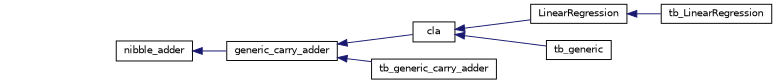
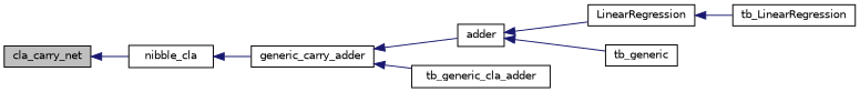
  digraph {
    rankdir=LR
    node [color=black fillcolor=white fontname=Helvetica fontsize=10 shape=record style=filled]
    edge [color=midnightblue dir=back fontname=Helvetica fontsize=10 labelfontname=Helvetica labelfontsize=10 style=solid]
-   n2 [height=0.2 label=nibble_adder width=0.4]
+   n1 [fillcolor=grey75 fontcolor=black height=0.2 label=cla_carry_net width=0.4]
+   n2 [height=0.2 label=nibble_cla width=0.4]
    n3 [height=0.2 label=generic_carry_adder width=0.4]
-   n4 [height=0.2 label=cla width=0.4]
-   n5 [height=0.2 label=tb_generic_carry_adder width=0.4]
+   n4 [height=0.2 label=adder width=0.4]
+   n5 [height=0.2 label=tb_generic_cla_adder width=0.4]
    n6 [height=0.2 label=LinearRegression width=0.4]
    n7 [height=0.2 label=tb_generic width=0.4]
    n8 [height=0.2 label=tb_LinearRegression width=0.4]
+   n1 -> n2
    n2 -> n3
    n3 -> n4
    n3 -> n5
    n4 -> n6
    n4 -> n7
    n6 -> n8
  }
